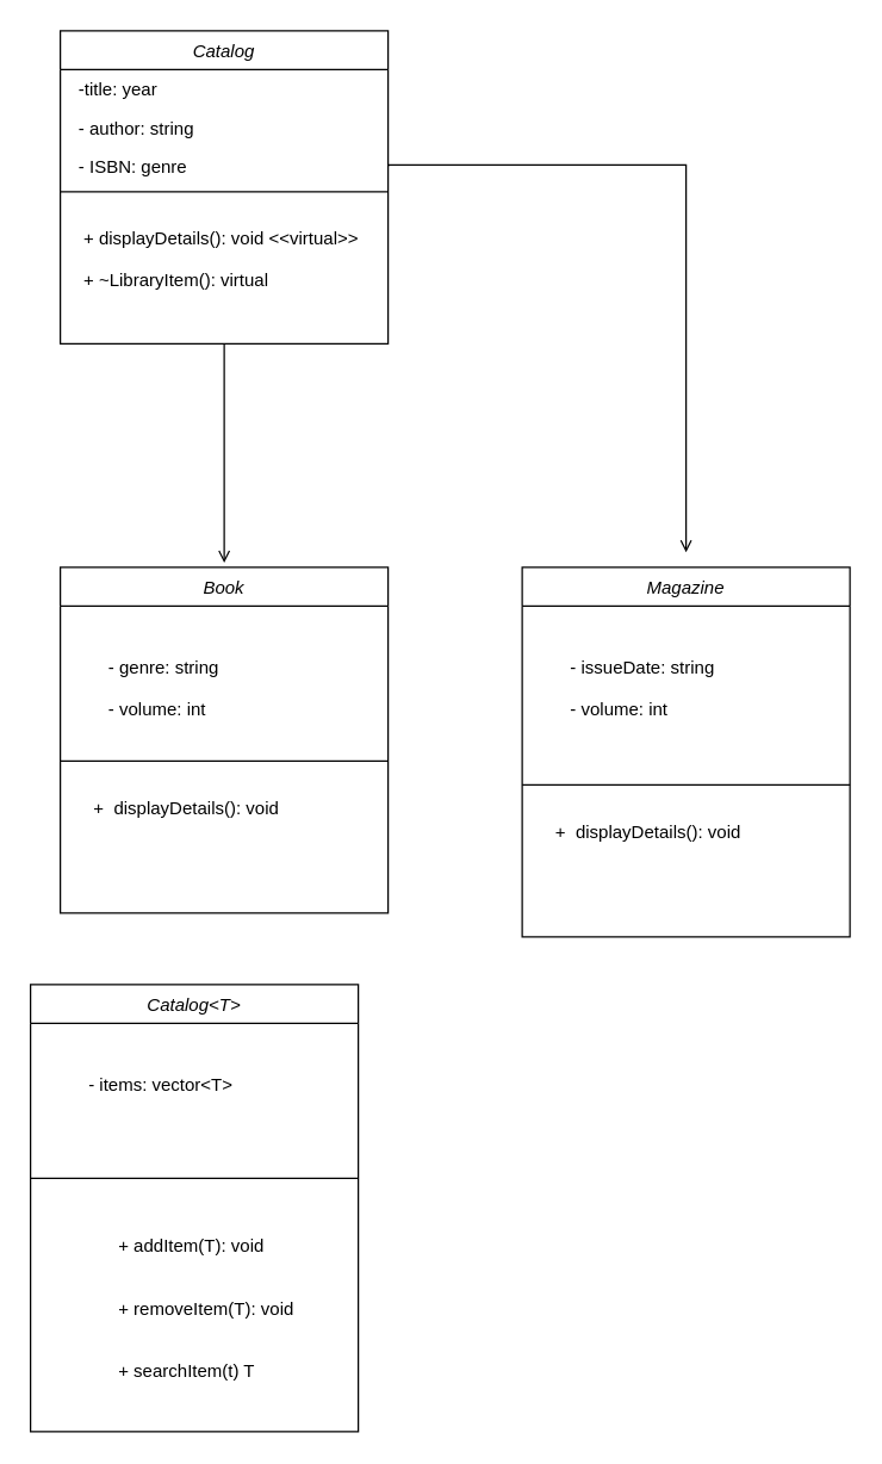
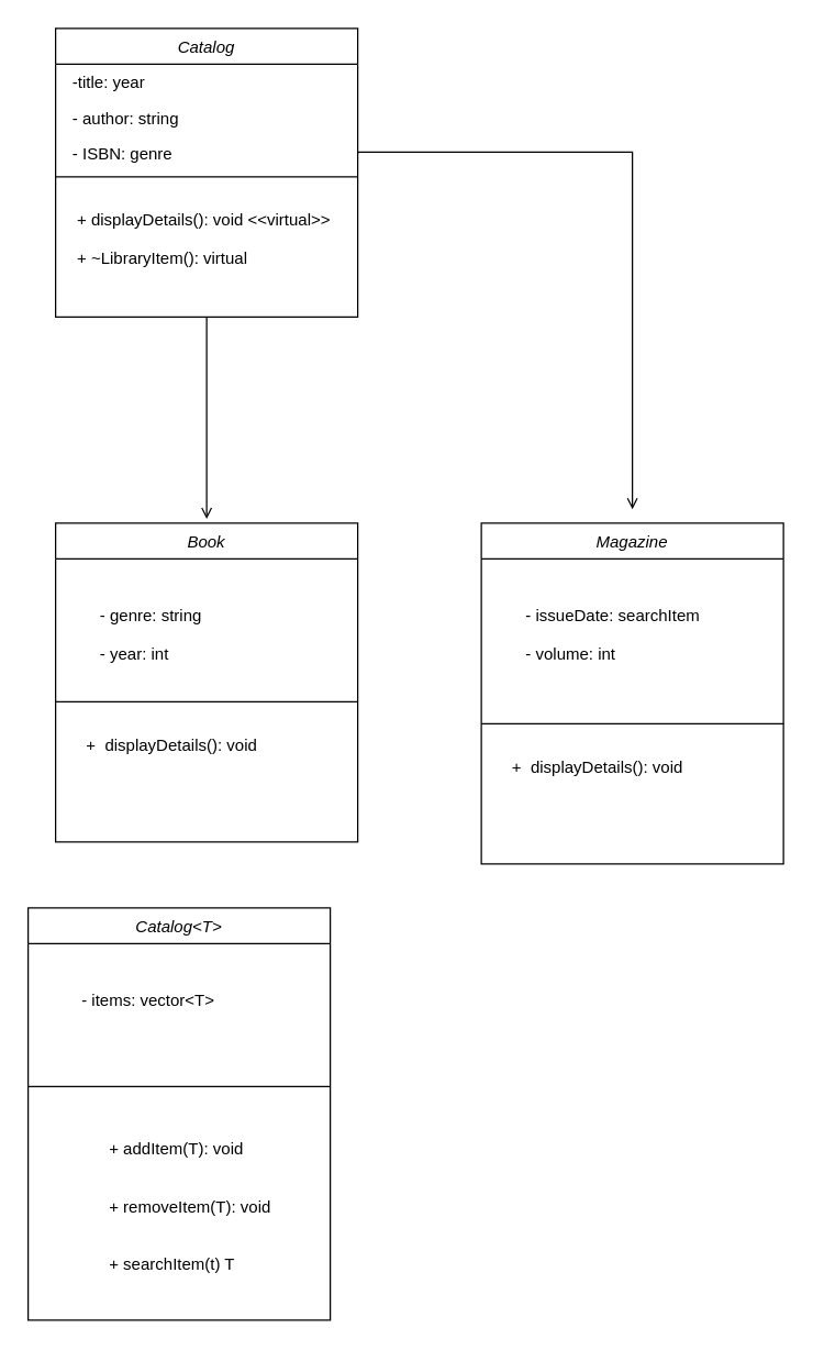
  <mxCell id="0" />
  <mxCell id="1" parent="0" />
  <mxCell id="2" value="Catalog" style="swimlane;fontStyle=2;align=center;verticalAlign=top;childLayout=stackLayout;horizontal=1;startSize=26;horizontalStack=0;resizeParent=1;resizeLast=0;collapsible=1;marginBottom=0;rounded=0;shadow=0;strokeWidth=1;" parent="1" vertex="1"><mxGeometry x="40" y="20" width="220" height="210" as="geometry"><mxRectangle x="230" y="140" width="160" height="26" as="alternateBounds" /></mxGeometry></mxCell>
  <mxCell id="3" value="  -title: year" style="text;align=left;verticalAlign=top;spacingLeft=4;spacingRight=4;overflow=hidden;rotatable=0;points=[[0,0.5],[1,0.5]];portConstraint=eastwest;" parent="2" vertex="1"><mxGeometry y="26" width="220" height="26" as="geometry" /></mxCell>
  <mxCell id="4" value="  - author: string" style="text;align=left;verticalAlign=top;spacingLeft=4;spacingRight=4;overflow=hidden;rotatable=0;points=[[0,0.5],[1,0.5]];portConstraint=eastwest;rounded=0;shadow=0;html=0;" parent="2" vertex="1"><mxGeometry y="52" width="220" height="26" as="geometry" /></mxCell>
  <mxCell id="5" value="  - ISBN: genre" style="text;align=left;verticalAlign=top;spacingLeft=4;spacingRight=4;overflow=hidden;rotatable=0;points=[[0,0.5],[1,0.5]];portConstraint=eastwest;rounded=0;shadow=0;html=0;" parent="2" vertex="1"><mxGeometry y="78" width="220" height="26" as="geometry" /></mxCell>
  <mxCell id="6" value="" style="line;html=1;strokeWidth=1;align=left;verticalAlign=middle;spacingTop=-1;spacingLeft=3;spacingRight=3;rotatable=0;labelPosition=right;points=[];portConstraint=eastwest;" parent="2" vertex="1"><mxGeometry y="104" width="220" height="8" as="geometry" /></mxCell>
  <mxCell id="7" value="   &#10;   + displayDetails(): void &lt;&lt;virtual&gt;&gt;&#10;&#10;   + ~LibraryItem(): virtual&#10;" style="text;align=left;verticalAlign=top;spacingLeft=4;spacingRight=4;overflow=hidden;rotatable=0;points=[[0,0.5],[1,0.5]];portConstraint=eastwest;" parent="2" vertex="1"><mxGeometry y="112" width="220" height="98" as="geometry" /></mxCell>
  <mxCell id="8" value="" style="endArrow=open;shadow=0;strokeWidth=1;rounded=0;curved=0;endFill=1;edgeStyle=elbowEdgeStyle;elbow=vertical;" parent="1" source="2" edge="1"><mxGeometry x="0.5" y="41" relative="1" as="geometry"><mxPoint x="200" y="92" as="sourcePoint" /><mxPoint x="150" y="377" as="targetPoint" /><mxPoint x="-40" y="32" as="offset" /></mxGeometry></mxCell>
  <mxCell id="9" value="Book" style="swimlane;fontStyle=2;align=center;verticalAlign=top;childLayout=stackLayout;horizontal=1;startSize=26;horizontalStack=0;resizeParent=1;resizeLast=0;collapsible=1;marginBottom=0;rounded=0;shadow=0;strokeWidth=1;" vertex="1" parent="1"><mxGeometry x="40" y="380" width="220" height="232" as="geometry"><mxRectangle x="230" y="140" width="160" height="26" as="alternateBounds" /></mxGeometry></mxCell>
- <mxCell id="10" value="    &#10;       &#10;        - genre: string&#10;&#10;        - volume: int&#10;" style="text;align=left;verticalAlign=top;spacingLeft=4;spacingRight=4;overflow=hidden;rotatable=0;points=[[0,0.5],[1,0.5]];portConstraint=eastwest;" vertex="1" parent="9"><mxGeometry y="26" width="220" height="74" as="geometry" /></mxCell>
+ <mxCell id="10" value="    &#10;       &#10;        - genre: string&#10;&#10;        - year: int&#10;" style="text;align=left;verticalAlign=top;spacingLeft=4;spacingRight=4;overflow=hidden;rotatable=0;points=[[0,0.5],[1,0.5]];portConstraint=eastwest;" vertex="1" parent="9"><mxGeometry y="26" width="220" height="74" as="geometry" /></mxCell>
  <mxCell id="11" value="    " style="text;align=left;verticalAlign=top;spacingLeft=4;spacingRight=4;overflow=hidden;rotatable=0;points=[[0,0.5],[1,0.5]];portConstraint=eastwest;rounded=0;shadow=0;html=0;" vertex="1" parent="9"><mxGeometry y="100" width="220" height="26" as="geometry" /></mxCell>
  <mxCell id="12" value="" style="line;html=1;strokeWidth=1;align=left;verticalAlign=middle;spacingTop=-1;spacingLeft=3;spacingRight=3;rotatable=0;labelPosition=right;points=[];portConstraint=eastwest;" vertex="1" parent="9"><mxGeometry y="126" width="220" height="8" as="geometry" /></mxCell>
  <mxCell id="13" value="      &#10;     +  displayDetails(): void" style="text;align=left;verticalAlign=top;spacingLeft=4;spacingRight=4;overflow=hidden;rotatable=0;points=[[0,0.5],[1,0.5]];portConstraint=eastwest;" vertex="1" parent="9"><mxGeometry y="134" width="220" height="56" as="geometry" /></mxCell>
  <mxCell id="14" value="Magazine" style="swimlane;fontStyle=2;align=center;verticalAlign=top;childLayout=stackLayout;horizontal=1;startSize=26;horizontalStack=0;resizeParent=1;resizeLast=0;collapsible=1;marginBottom=0;rounded=0;shadow=0;strokeWidth=1;" vertex="1" parent="1"><mxGeometry x="350" y="380" width="220" height="248" as="geometry"><mxRectangle x="230" y="140" width="160" height="26" as="alternateBounds" /></mxGeometry></mxCell>
- <mxCell id="15" value="    &#10;       &#10;        - issueDate: string&#10;&#10;        - volume: int" style="text;align=left;verticalAlign=top;spacingLeft=4;spacingRight=4;overflow=hidden;rotatable=0;points=[[0,0.5],[1,0.5]];portConstraint=eastwest;" vertex="1" parent="14"><mxGeometry y="26" width="220" height="90" as="geometry" /></mxCell>
+ <mxCell id="15" value="    &#10;       &#10;        - issueDate: searchItem&#10;&#10;        - volume: int" style="text;align=left;verticalAlign=top;spacingLeft=4;spacingRight=4;overflow=hidden;rotatable=0;points=[[0,0.5],[1,0.5]];portConstraint=eastwest;" vertex="1" parent="14"><mxGeometry y="26" width="220" height="90" as="geometry" /></mxCell>
  <mxCell id="16" value="&#10;" style="text;align=left;verticalAlign=top;spacingLeft=4;spacingRight=4;overflow=hidden;rotatable=0;points=[[0,0.5],[1,0.5]];portConstraint=eastwest;rounded=0;shadow=0;html=0;" vertex="1" parent="14"><mxGeometry y="116" width="220" height="26" as="geometry" /></mxCell>
  <mxCell id="17" value="" style="line;html=1;strokeWidth=1;align=left;verticalAlign=middle;spacingTop=-1;spacingLeft=3;spacingRight=3;rotatable=0;labelPosition=right;points=[];portConstraint=eastwest;" vertex="1" parent="14"><mxGeometry y="142" width="220" height="8" as="geometry" /></mxCell>
  <mxCell id="18" value="      &#10;     +  displayDetails(): void" style="text;align=left;verticalAlign=top;spacingLeft=4;spacingRight=4;overflow=hidden;rotatable=0;points=[[0,0.5],[1,0.5]];portConstraint=eastwest;" vertex="1" parent="14"><mxGeometry y="150" width="220" height="98" as="geometry" /></mxCell>
  <mxCell id="19" value="" style="endArrow=open;shadow=0;strokeWidth=1;rounded=0;curved=0;endFill=1;edgeStyle=elbowEdgeStyle;elbow=vertical;exitX=1;exitY=0.5;exitDx=0;exitDy=0;" edge="1" parent="1" source="5"><mxGeometry x="0.5" y="41" relative="1" as="geometry"><mxPoint x="160" y="240" as="sourcePoint" /><mxPoint x="460" y="370" as="targetPoint" /><mxPoint x="-40" y="32" as="offset" /><Array as="points"><mxPoint x="430" y="110" /><mxPoint x="440" y="330" /></Array></mxGeometry></mxCell>
  <mxCell id="20" value="Catalog&lt;T&gt;" style="swimlane;fontStyle=2;align=center;verticalAlign=top;childLayout=stackLayout;horizontal=1;startSize=26;horizontalStack=0;resizeParent=1;resizeLast=0;collapsible=1;marginBottom=0;rounded=0;shadow=0;strokeWidth=1;" vertex="1" parent="1"><mxGeometry x="20" y="660" width="220" height="300" as="geometry"><mxRectangle x="230" y="140" width="160" height="26" as="alternateBounds" /></mxGeometry></mxCell>
  <mxCell id="21" value="    &#10;    &#10;          - items: vector&lt;T&gt;" style="text;align=left;verticalAlign=top;spacingLeft=4;spacingRight=4;overflow=hidden;rotatable=0;points=[[0,0.5],[1,0.5]];portConstraint=eastwest;" vertex="1" parent="20"><mxGeometry y="26" width="220" height="74" as="geometry" /></mxCell>
  <mxCell id="22" value="    " style="text;align=left;verticalAlign=top;spacingLeft=4;spacingRight=4;overflow=hidden;rotatable=0;points=[[0,0.5],[1,0.5]];portConstraint=eastwest;rounded=0;shadow=0;html=0;" vertex="1" parent="20"><mxGeometry y="100" width="220" height="26" as="geometry" /></mxCell>
  <mxCell id="23" value="" style="line;html=1;strokeWidth=1;align=left;verticalAlign=middle;spacingTop=-1;spacingLeft=3;spacingRight=3;rotatable=0;labelPosition=right;points=[];portConstraint=eastwest;" vertex="1" parent="20"><mxGeometry y="126" width="220" height="8" as="geometry" /></mxCell>
  <mxCell id="24" value="    &#10;&#10;                + addItem(T): void&#10;         &#10;&#10;                + removeItem(T): void&#10;&#10;&#10;                + searchItem(t) T&#10;" style="text;align=left;verticalAlign=top;spacingLeft=4;spacingRight=4;overflow=hidden;rotatable=0;points=[[0,0.5],[1,0.5]];portConstraint=eastwest;" vertex="1" parent="20"><mxGeometry y="134" width="220" height="166" as="geometry" /></mxCell>
